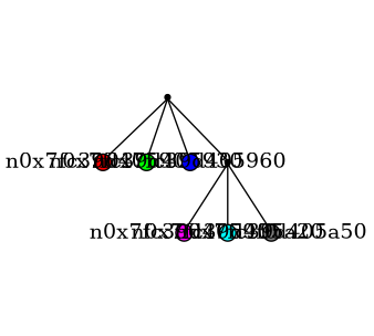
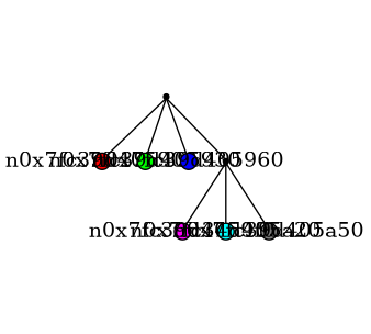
  digraph {
    node [shape=circle style=filled fixedsize=true]
    edge [arrowhead=none headport=c tailport=c]
    n0x7fc39d4058d0 [shape=point fixedsize=""]
    n0x7fc39d405900 [fillcolor="#ff0000ff" height=.15 width=.15]
    n0x7fc39d405930 [fillcolor="#00ff00ff" height=.15 width=.15]
    n0x7fc39d405960 [fillcolor="#0000ffff" height=.15 width=.15]
    n0x7fc39d405990 [shape=point fixedsize=""]
    n0x7fc39d4059f0 [fillcolor="#ff00ffff" height=.15 width=.15]
-   n0x7fc39d405a20 [fillcolor="#00ffffff" height=.15 width=.15]
+   n0x7fc39d405a20 [fillcolor="#00ffffff" height=.15 width=.15 label=n0x7fc34d405a20]
    n0x7fc39d405a50 [fillcolor="#00000080" height=.15 width=.15]
    n0x7fc39d4058d0 -> n0x7fc39d405900
    n0x7fc39d4058d0 -> n0x7fc39d405930
    n0x7fc39d4058d0 -> n0x7fc39d405960
    n0x7fc39d4058d0 -> n0x7fc39d405990
    n0x7fc39d405990 -> n0x7fc39d4059f0
    n0x7fc39d405990 -> n0x7fc39d405a20
    n0x7fc39d405990 -> n0x7fc39d405a50
  }
